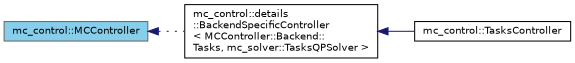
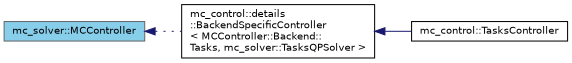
  digraph {
    rankdir=LR
    node [color=black fillcolor=white fontname=Helvetica fontsize=10 shape=record style=filled]
    edge [color=midnightblue dir=back fontname=Helvetica fontsize=10 labelfontname=Helvetica labelfontsize=10]
    n1 [fontcolor=black height=0.2 label="mc_control::TasksController" width=0.4]
    n2 [height=0.2 label="mc_control::details\l::BackendSpecificController\l\< MCController::Backend::\lTasks, mc_solver::TasksQPSolver \>" width=0.4]
-   n3 [color=gray40 fillcolor=skyblue height=0.2 label="mc_control::MCController" width=0.4]
+   n3 [color=gray40 fillcolor=skyblue height=0.2 label="mc_solver::MCController" width=0.4]
    n2 -> n1 [style=solid]
    n3 -> n2 [style=dotted]
  }
